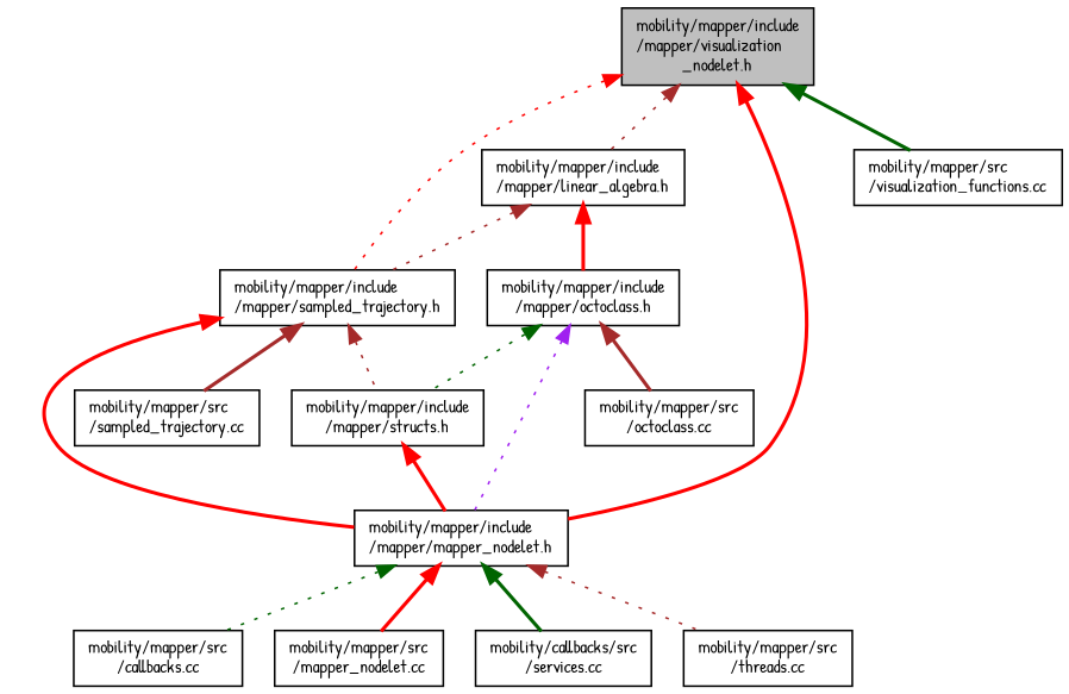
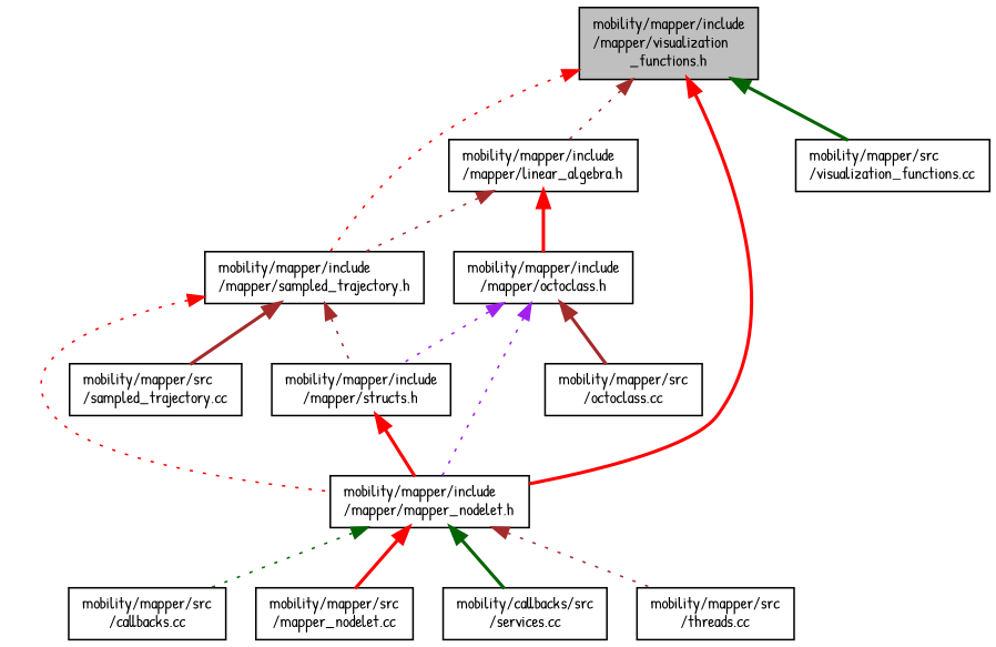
  digraph {
    fontname="Patrick Hand"
    node [color=black fillcolor=white fontname="Patrick Hand" fontsize=10 shape=record style=filled]
    edge [color=brown dir=back fontname="Patrick Hand" fontsize=10 labelfontname=Helvetica labelfontsize=10 style=dotted]
-   n1 [fillcolor=grey75 fontcolor=black height=0.2 label="mobility/mapper/include\l/mapper/visualization\l_nodelet.h" width=0.4]
+   n1 [fillcolor=grey75 fontcolor=black height=0.2 label="mobility/mapper/include\l/mapper/visualization\l_functions.h" width=0.4]
    n2 [height=0.2 label="mobility/mapper/include\l/mapper/linear_algebra.h" width=0.4]
    n3 [height=0.2 label="mobility/mapper/include\l/mapper/mapper_nodelet.h" width=0.4]
    n4 [height=0.2 label="mobility/mapper/include\l/mapper/sampled_trajectory.h" width=0.4]
    n5 [height=0.2 label="mobility/mapper/src\l/visualization_functions.cc" width=0.4]
    n6 [height=0.2 label="mobility/mapper/include\l/mapper/octoclass.h" width=0.4]
    n7 [height=0.2 label="mobility/mapper/src\l/callbacks.cc" width=0.4]
    n8 [height=0.2 label="mobility/mapper/src\l/mapper_nodelet.cc" width=0.4]
    n9 [height=0.2 label="mobility/callbacks/src\l/services.cc" width=0.4]
    n10 [height=0.2 label="mobility/mapper/src\l/threads.cc" width=0.4]
    n11 [height=0.2 label="mobility/mapper/include\l/mapper/structs.h" width=0.4]
    n12 [height=0.2 label="mobility/mapper/src\l/sampled_trajectory.cc" width=0.4]
    n13 [height=0.2 label="mobility/mapper/src\l/octoclass.cc" width=0.4]
    n1 -> n2
    n1 -> n3 [color=red style=bold]
    n1 -> n4 [color=red]
    n1 -> n5 [color=darkgreen style=bold]
    n2 -> n4
    n2 -> n6 [color=red style=bold]
    n3 -> n7 [color=darkgreen]
    n3 -> n8 [color=red style=bold]
    n3 -> n9 [color=darkgreen style=bold]
    n3 -> n10
-   n4 -> n3 [color=red style=bold]
+   n4 -> n3 [color=red]
    n4 -> n11
    n4 -> n12 [style=bold]
    n6 -> n3 [color=purple]
-   n6 -> n11 [color=darkgreen]
+   n6 -> n11 [color=purple]
    n6 -> n13 [style=bold]
    n11 -> n3 [color=red style=bold]
  }
